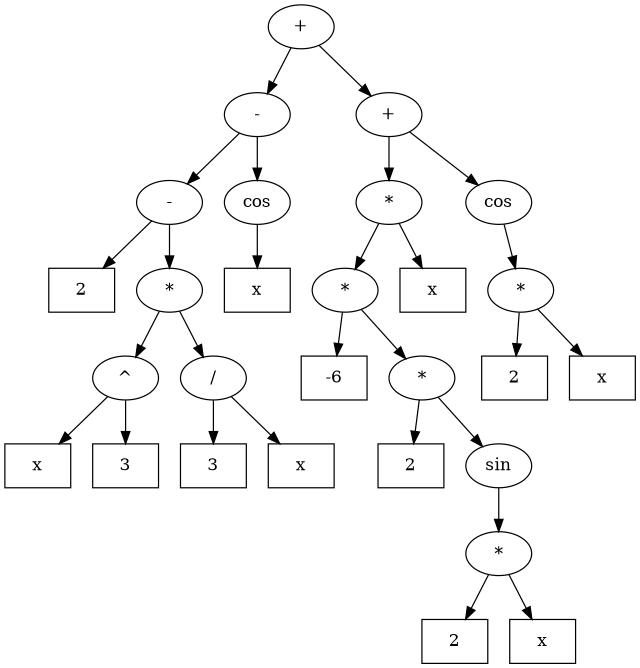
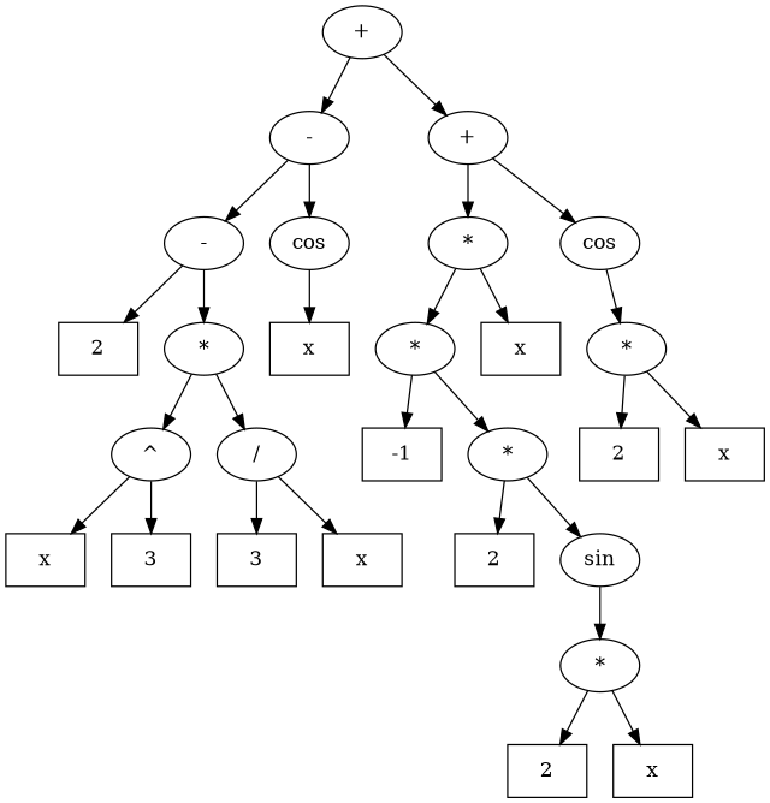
  digraph {
    n1 [label="+"]
    n2 [label="-"]
    n3 [label="+"]
    n4 [label="-"]
    n5 [label=cos]
    n6 [label=2 shape=box]
    n7 [label="*"]
    n8 [label="^"]
    n9 [label="/"]
    n10 [label=x shape=box]
    n11 [label=3 shape=box]
    n12 [label=3 shape=box]
    n13 [label=x shape=box]
    n14 [label=x shape=box]
    n15 [label="*"]
    n16 [label=cos]
    n17 [label="*"]
    n18 [label=x shape=box]
-   n19 [label=-6 shape=box]
+   n19 [label=-1 shape=box]
    n20 [label="*"]
    n21 [label=2 shape=box]
    n22 [label=sin]
    n23 [label="*"]
    n24 [label=2 shape=box]
    n25 [label=x shape=box]
    n26 [label="*"]
    n27 [label=2 shape=box]
    n28 [label=x shape=box]
    n1 -> n2
    n1 -> n3
    n2 -> n4
    n2 -> n5
    n3 -> n15
    n3 -> n16
    n4 -> n6
    n4 -> n7
    n5 -> n14
    n7 -> n8
    n7 -> n9
    n8 -> n10
    n8 -> n11
    n9 -> n12
    n9 -> n13
    n15 -> n17
    n15 -> n18
    n16 -> n26
    n17 -> n19
    n17 -> n20
    n20 -> n21
    n20 -> n22
    n22 -> n23
    n23 -> n24
    n23 -> n25
    n26 -> n27
    n26 -> n28
  }
